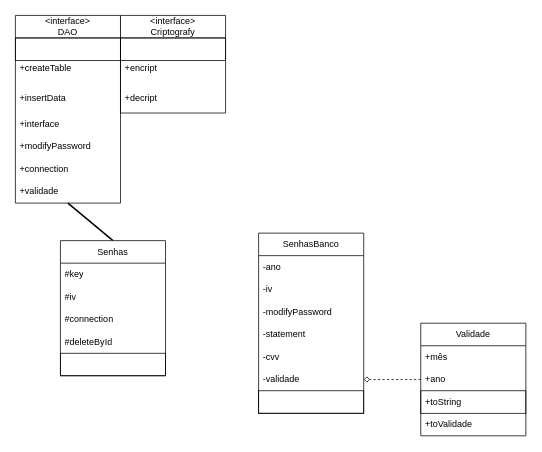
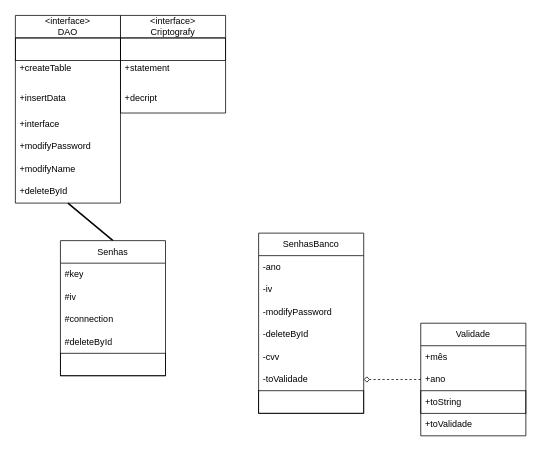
  <mxCell id="0" />
  <mxCell id="1" parent="0" />
  <mxCell id="2" value="&lt;div&gt;&amp;lt;interface&amp;gt;&lt;/div&gt;&lt;div&gt;DAO&lt;/div&gt;" style="swimlane;fontStyle=0;childLayout=stackLayout;horizontal=1;startSize=30;horizontalStack=0;resizeParent=1;resizeParentMax=0;resizeLast=0;collapsible=1;marginBottom=0;whiteSpace=wrap;html=1;" parent="1" vertex="1"><mxGeometry x="20" y="20" width="140" height="250" as="geometry" /></mxCell>
  <mxCell id="3" value="" style="text;strokeColor=default;fillColor=none;align=left;verticalAlign=middle;spacingLeft=4;spacingRight=4;overflow=hidden;points=[[0,0.5],[1,0.5]];portConstraint=eastwest;rotatable=0;whiteSpace=wrap;html=1;" parent="2" vertex="1"><mxGeometry y="30" width="140" height="30" as="geometry" /></mxCell>
  <mxCell id="4" value="&lt;div&gt;+createTable&lt;/div&gt;&lt;div&gt;&lt;br&gt;&lt;/div&gt;" style="text;strokeColor=none;fillColor=none;align=left;verticalAlign=middle;spacingLeft=4;spacingRight=4;overflow=hidden;points=[[0,0.5],[1,0.5]];portConstraint=eastwest;rotatable=0;whiteSpace=wrap;html=1;" parent="2" vertex="1"><mxGeometry y="60" width="140" height="30" as="geometry" /></mxCell>
  <mxCell id="5" value="+insertData" style="text;strokeColor=none;fillColor=none;align=left;verticalAlign=middle;spacingLeft=4;spacingRight=4;overflow=hidden;points=[[0,0.5],[1,0.5]];portConstraint=eastwest;rotatable=0;whiteSpace=wrap;html=1;" parent="2" vertex="1"><mxGeometry y="90" width="140" height="40" as="geometry" /></mxCell>
  <mxCell id="6" value="&lt;div&gt;+interface&lt;/div&gt;" style="text;strokeColor=none;fillColor=none;align=left;verticalAlign=middle;spacingLeft=4;spacingRight=4;overflow=hidden;points=[[0,0.5],[1,0.5]];portConstraint=eastwest;rotatable=0;whiteSpace=wrap;html=1;" parent="2" vertex="1"><mxGeometry y="130" width="140" height="30" as="geometry" /></mxCell>
  <mxCell id="7" value="+modifyPassword" style="text;strokeColor=none;fillColor=none;align=left;verticalAlign=middle;spacingLeft=4;spacingRight=4;overflow=hidden;points=[[0,0.5],[1,0.5]];portConstraint=eastwest;rotatable=0;whiteSpace=wrap;html=1;" parent="2" vertex="1"><mxGeometry y="160" width="140" height="30" as="geometry" /></mxCell>
- <mxCell id="8" value="+connection" style="text;strokeColor=none;fillColor=none;align=left;verticalAlign=middle;spacingLeft=4;spacingRight=4;overflow=hidden;points=[[0,0.5],[1,0.5]];portConstraint=eastwest;rotatable=0;whiteSpace=wrap;html=1;" parent="2" vertex="1"><mxGeometry y="190" width="140" height="30" as="geometry" /></mxCell>
- <mxCell id="9" value="+validade" style="text;strokeColor=none;fillColor=none;align=left;verticalAlign=middle;spacingLeft=4;spacingRight=4;overflow=hidden;points=[[0,0.5],[1,0.5]];portConstraint=eastwest;rotatable=0;whiteSpace=wrap;html=1;" parent="2" vertex="1"><mxGeometry y="220" width="140" height="30" as="geometry" /></mxCell>
+ <mxCell id="8" value="+modifyName" style="text;strokeColor=none;fillColor=none;align=left;verticalAlign=middle;spacingLeft=4;spacingRight=4;overflow=hidden;points=[[0,0.5],[1,0.5]];portConstraint=eastwest;rotatable=0;whiteSpace=wrap;html=1;" parent="2" vertex="1"><mxGeometry y="190" width="140" height="30" as="geometry" /></mxCell>
+ <mxCell id="9" value="+deleteById" style="text;strokeColor=none;fillColor=none;align=left;verticalAlign=middle;spacingLeft=4;spacingRight=4;overflow=hidden;points=[[0,0.5],[1,0.5]];portConstraint=eastwest;rotatable=0;whiteSpace=wrap;html=1;" parent="2" vertex="1"><mxGeometry y="220" width="140" height="30" as="geometry" /></mxCell>
  <mxCell id="10" value="&lt;div&gt;&amp;lt;interface&amp;gt;&lt;/div&gt;&lt;div&gt;Criptografy&lt;/div&gt;" style="swimlane;fontStyle=0;childLayout=stackLayout;horizontal=1;startSize=30;horizontalStack=0;resizeParent=1;resizeParentMax=0;resizeLast=0;collapsible=1;marginBottom=0;whiteSpace=wrap;html=1;" parent="1" vertex="1"><mxGeometry x="160" y="20" width="140" height="130" as="geometry" /></mxCell>
  <mxCell id="11" value="" style="text;strokeColor=default;fillColor=none;align=left;verticalAlign=middle;spacingLeft=4;spacingRight=4;overflow=hidden;points=[[0,0.5],[1,0.5]];portConstraint=eastwest;rotatable=0;whiteSpace=wrap;html=1;" parent="10" vertex="1"><mxGeometry y="30" width="140" height="30" as="geometry" /></mxCell>
- <mxCell id="12" value="&lt;div&gt;+encript&lt;/div&gt;&lt;div&gt;&lt;br&gt;&lt;/div&gt;" style="text;strokeColor=none;fillColor=none;align=left;verticalAlign=middle;spacingLeft=4;spacingRight=4;overflow=hidden;points=[[0,0.5],[1,0.5]];portConstraint=eastwest;rotatable=0;whiteSpace=wrap;html=1;" parent="10" vertex="1"><mxGeometry y="60" width="140" height="30" as="geometry" /></mxCell>
+ <mxCell id="12" value="&lt;div&gt;+statement&lt;/div&gt;&lt;div&gt;&lt;br&gt;&lt;/div&gt;" style="text;strokeColor=none;fillColor=none;align=left;verticalAlign=middle;spacingLeft=4;spacingRight=4;overflow=hidden;points=[[0,0.5],[1,0.5]];portConstraint=eastwest;rotatable=0;whiteSpace=wrap;html=1;" parent="10" vertex="1"><mxGeometry y="60" width="140" height="30" as="geometry" /></mxCell>
  <mxCell id="13" value="+decript" style="text;strokeColor=none;fillColor=none;align=left;verticalAlign=middle;spacingLeft=4;spacingRight=4;overflow=hidden;points=[[0,0.5],[1,0.5]];portConstraint=eastwest;rotatable=0;whiteSpace=wrap;html=1;" parent="10" vertex="1"><mxGeometry y="90" width="140" height="40" as="geometry" /></mxCell>
  <mxCell id="14" value="" style="endArrow=none;dashed=0;html=1;dashPattern=1 3;strokeWidth=2;rounded=0;exitX=0.5;exitY=0;exitDx=0;exitDy=0;entryX=0.5;entryY=1;entryDx=0;entryDy=0;" parent="1" source="15" target="2" edge="1"><mxGeometry width="50" height="50" relative="1" as="geometry"><mxPoint x="470" y="450" as="sourcePoint" /><mxPoint x="320" y="420" as="targetPoint" /></mxGeometry></mxCell>
  <mxCell id="15" value="Senhas" style="swimlane;fontStyle=0;childLayout=stackLayout;horizontal=1;startSize=30;horizontalStack=0;resizeParent=1;resizeParentMax=0;resizeLast=0;collapsible=1;marginBottom=0;whiteSpace=wrap;html=1;" parent="1" vertex="1"><mxGeometry x="80" y="320" width="140" height="180" as="geometry" /></mxCell>
  <mxCell id="16" value="#key" style="text;strokeColor=none;fillColor=none;align=left;verticalAlign=middle;spacingLeft=4;spacingRight=4;overflow=hidden;points=[[0,0.5],[1,0.5]];portConstraint=eastwest;rotatable=0;whiteSpace=wrap;html=1;" parent="15" vertex="1"><mxGeometry y="30" width="140" height="30" as="geometry" /></mxCell>
  <mxCell id="17" value="#iv" style="text;strokeColor=none;fillColor=none;align=left;verticalAlign=middle;spacingLeft=4;spacingRight=4;overflow=hidden;points=[[0,0.5],[1,0.5]];portConstraint=eastwest;rotatable=0;whiteSpace=wrap;html=1;" parent="15" vertex="1"><mxGeometry y="60" width="140" height="30" as="geometry" /></mxCell>
  <mxCell id="18" value="#connection" style="text;strokeColor=none;fillColor=none;align=left;verticalAlign=middle;spacingLeft=4;spacingRight=4;overflow=hidden;points=[[0,0.5],[1,0.5]];portConstraint=eastwest;rotatable=0;whiteSpace=wrap;html=1;" parent="15" vertex="1"><mxGeometry y="90" width="140" height="30" as="geometry" /></mxCell>
  <mxCell id="19" value="#deleteById" style="text;strokeColor=none;fillColor=none;align=left;verticalAlign=middle;spacingLeft=4;spacingRight=4;overflow=hidden;points=[[0,0.5],[1,0.5]];portConstraint=eastwest;rotatable=0;whiteSpace=wrap;html=1;" parent="15" vertex="1"><mxGeometry y="120" width="140" height="30" as="geometry" /></mxCell>
  <mxCell id="20" value="&lt;span style=&quot;white-space: pre;&quot;&gt;&#09;&lt;/span&gt;&lt;span style=&quot;white-space: pre;&quot;&gt;&#09;&lt;/span&gt;" style="text;strokeColor=default;fillColor=none;align=left;verticalAlign=middle;spacingLeft=4;spacingRight=4;overflow=hidden;points=[[0,0.5],[1,0.5]];portConstraint=eastwest;rotatable=0;whiteSpace=wrap;html=1;" parent="15" vertex="1"><mxGeometry y="150" width="140" height="30" as="geometry" /></mxCell>
  <mxCell id="21" value="SenhasBanco" style="swimlane;fontStyle=0;childLayout=stackLayout;horizontal=1;startSize=30;horizontalStack=0;resizeParent=1;resizeParentMax=0;resizeLast=0;collapsible=1;marginBottom=0;whiteSpace=wrap;html=1;" parent="1" vertex="1"><mxGeometry x="344" y="310" width="140" height="240" as="geometry" /></mxCell>
  <mxCell id="22" value="-ano" style="text;strokeColor=none;fillColor=none;align=left;verticalAlign=middle;spacingLeft=4;spacingRight=4;overflow=hidden;points=[[0,0.5],[1,0.5]];portConstraint=eastwest;rotatable=0;whiteSpace=wrap;html=1;" parent="21" vertex="1"><mxGeometry y="30" width="140" height="30" as="geometry" /></mxCell>
  <mxCell id="23" value="-iv" style="text;strokeColor=none;fillColor=none;align=left;verticalAlign=middle;spacingLeft=4;spacingRight=4;overflow=hidden;points=[[0,0.5],[1,0.5]];portConstraint=eastwest;rotatable=0;whiteSpace=wrap;html=1;" parent="21" vertex="1"><mxGeometry y="60" width="140" height="30" as="geometry" /></mxCell>
  <mxCell id="24" value="-modifyPassword" style="text;strokeColor=none;fillColor=none;align=left;verticalAlign=middle;spacingLeft=4;spacingRight=4;overflow=hidden;points=[[0,0.5],[1,0.5]];portConstraint=eastwest;rotatable=0;whiteSpace=wrap;html=1;" parent="21" vertex="1"><mxGeometry y="90" width="140" height="30" as="geometry" /></mxCell>
- <mxCell id="25" value="-statement" style="text;strokeColor=none;fillColor=none;align=left;verticalAlign=middle;spacingLeft=4;spacingRight=4;overflow=hidden;points=[[0,0.5],[1,0.5]];portConstraint=eastwest;rotatable=0;whiteSpace=wrap;html=1;" parent="21" vertex="1"><mxGeometry y="120" width="140" height="30" as="geometry" /></mxCell>
+ <mxCell id="25" value="-deleteById" style="text;strokeColor=none;fillColor=none;align=left;verticalAlign=middle;spacingLeft=4;spacingRight=4;overflow=hidden;points=[[0,0.5],[1,0.5]];portConstraint=eastwest;rotatable=0;whiteSpace=wrap;html=1;" parent="21" vertex="1"><mxGeometry y="120" width="140" height="30" as="geometry" /></mxCell>
  <mxCell id="26" value="-cvv" style="text;strokeColor=none;fillColor=none;align=left;verticalAlign=middle;spacingLeft=4;spacingRight=4;overflow=hidden;points=[[0,0.5],[1,0.5]];portConstraint=eastwest;rotatable=0;whiteSpace=wrap;html=1;" parent="21" vertex="1"><mxGeometry y="150" width="140" height="30" as="geometry" /></mxCell>
- <mxCell id="27" value="-validade" style="text;strokeColor=none;fillColor=none;align=left;verticalAlign=middle;spacingLeft=4;spacingRight=4;overflow=hidden;points=[[0,0.5],[1,0.5]];portConstraint=eastwest;rotatable=0;whiteSpace=wrap;html=1;" parent="21" vertex="1"><mxGeometry y="180" width="140" height="30" as="geometry" /></mxCell>
+ <mxCell id="27" value="-toValidade" style="text;strokeColor=none;fillColor=none;align=left;verticalAlign=middle;spacingLeft=4;spacingRight=4;overflow=hidden;points=[[0,0.5],[1,0.5]];portConstraint=eastwest;rotatable=0;whiteSpace=wrap;html=1;" parent="21" vertex="1"><mxGeometry y="180" width="140" height="30" as="geometry" /></mxCell>
  <mxCell id="28" value="&lt;span style=&quot;white-space: pre;&quot;&gt;&#09;&lt;/span&gt;&lt;span style=&quot;white-space: pre;&quot;&gt;&#09;&lt;/span&gt;" style="text;strokeColor=default;fillColor=none;align=left;verticalAlign=middle;spacingLeft=4;spacingRight=4;overflow=hidden;points=[[0,0.5],[1,0.5]];portConstraint=eastwest;rotatable=0;whiteSpace=wrap;html=1;" parent="21" vertex="1"><mxGeometry y="210" width="140" height="30" as="geometry" /></mxCell>
  <mxCell id="29" value="" style="endArrow=diamond;html=1;rounded=0;exitX=0;exitY=0.5;exitDx=0;exitDy=0;entryX=1;entryY=0.5;entryDx=0;entryDy=0;endFill=0;dashed=1;" edge="1" parent="1" source="32" target="27"><mxGeometry width="50" height="50" relative="1" as="geometry"><mxPoint x="560" y="500" as="sourcePoint" /><mxPoint x="570" y="400" as="targetPoint" /></mxGeometry></mxCell>
  <mxCell id="30" value="Validade" style="swimlane;fontStyle=0;childLayout=stackLayout;horizontal=1;startSize=30;horizontalStack=0;resizeParent=1;resizeParentMax=0;resizeLast=0;collapsible=1;marginBottom=0;whiteSpace=wrap;html=1;" vertex="1" parent="1"><mxGeometry x="560" y="430" width="140" height="150" as="geometry" /></mxCell>
  <mxCell id="31" value="+mês" style="text;strokeColor=none;fillColor=none;align=left;verticalAlign=middle;spacingLeft=4;spacingRight=4;overflow=hidden;points=[[0,0.5],[1,0.5]];portConstraint=eastwest;rotatable=0;whiteSpace=wrap;html=1;" vertex="1" parent="30"><mxGeometry y="30" width="140" height="30" as="geometry" /></mxCell>
  <mxCell id="32" value="+ano" style="text;strokeColor=none;fillColor=none;align=left;verticalAlign=middle;spacingLeft=4;spacingRight=4;overflow=hidden;points=[[0,0.5],[1,0.5]];portConstraint=eastwest;rotatable=0;whiteSpace=wrap;html=1;" vertex="1" parent="30"><mxGeometry y="60" width="140" height="30" as="geometry" /></mxCell>
  <mxCell id="33" value="+toString" style="text;strokeColor=default;fillColor=none;align=left;verticalAlign=middle;spacingLeft=4;spacingRight=4;overflow=hidden;points=[[0,0.5],[1,0.5]];portConstraint=eastwest;rotatable=0;whiteSpace=wrap;html=1;" vertex="1" parent="30"><mxGeometry y="90" width="140" height="30" as="geometry" /></mxCell>
  <mxCell id="34" value="+toValidade" style="text;strokeColor=none;fillColor=none;align=left;verticalAlign=middle;spacingLeft=4;spacingRight=4;overflow=hidden;points=[[0,0.5],[1,0.5]];portConstraint=eastwest;rotatable=0;whiteSpace=wrap;html=1;" vertex="1" parent="30"><mxGeometry y="120" width="140" height="30" as="geometry" /></mxCell>
